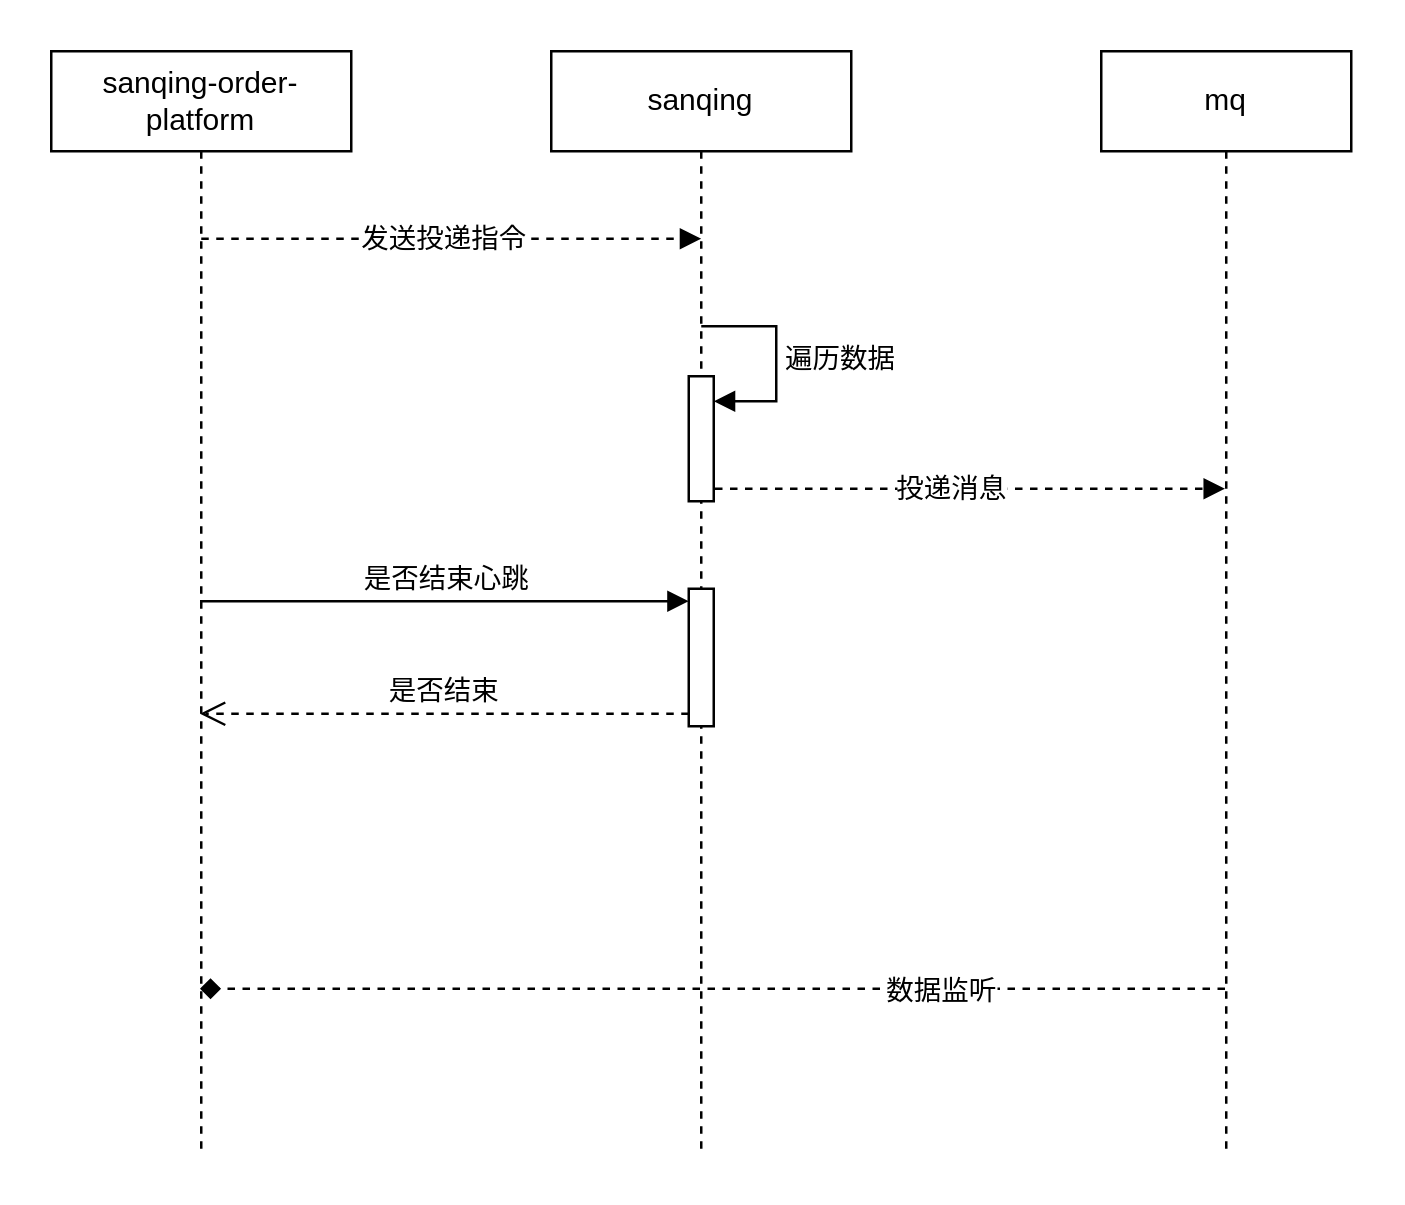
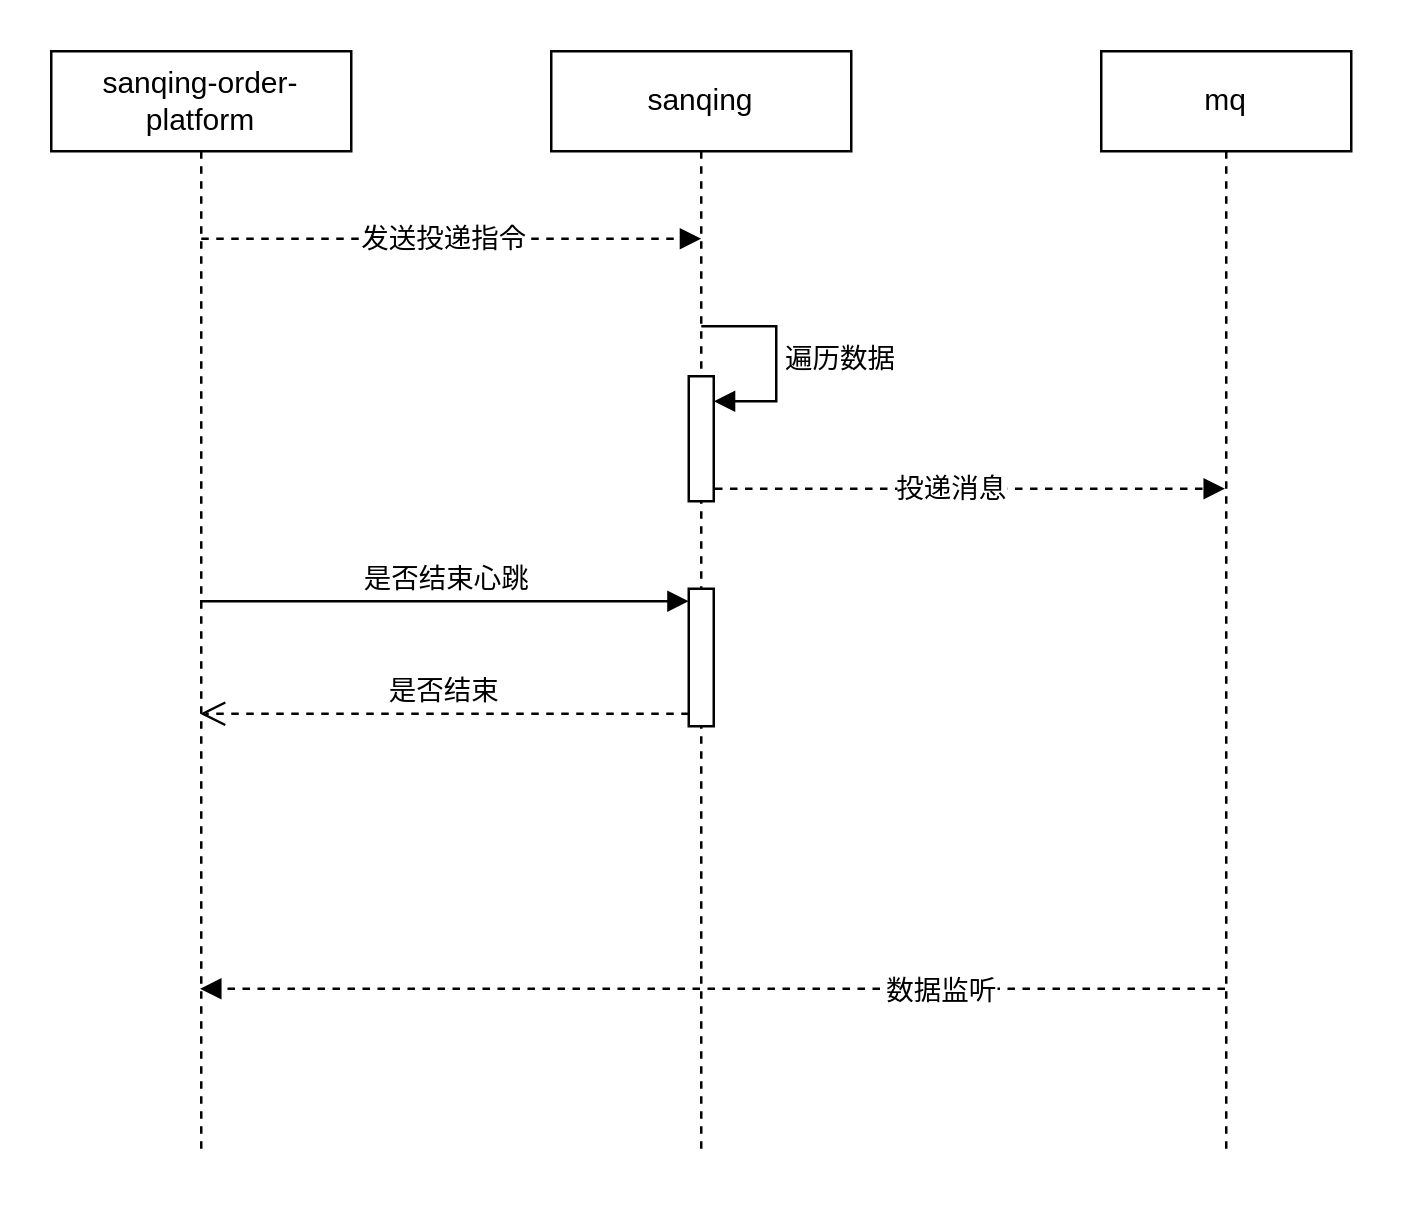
  <mxCell id="0" />
  <mxCell id="1" parent="0" />
  <mxCell id="2" value="" style="html=1;verticalAlign=bottom;endArrow=block;edgeStyle=elbowEdgeStyle;elbow=vertical;curved=0;rounded=0;dashed=1;" edge="1" parent="1" source="5" target="9"><mxGeometry width="80" relative="1" as="geometry"><mxPoint x="280" y="165" as="sourcePoint" /><mxPoint x="360" y="165" as="targetPoint" /><Array as="points"><mxPoint x="360" y="195" /><mxPoint x="450" y="165" /><mxPoint x="340" y="165" /><mxPoint x="350" y="165" /><mxPoint x="310" y="155" /><mxPoint x="320" y="155" /></Array></mxGeometry></mxCell>
  <mxCell id="3" value="投递消息" style="edgeLabel;html=1;align=center;verticalAlign=middle;resizable=0;points=[];" vertex="1" connectable="0" parent="2"><mxGeometry x="-0.043" y="2" relative="1" as="geometry"><mxPoint y="1" as="offset" /></mxGeometry></mxCell>
  <mxCell id="4" value="sanqing-order-platform&lt;br&gt;" style="shape=umlLifeline;perimeter=lifelinePerimeter;whiteSpace=wrap;html=1;container=1;dropTarget=0;collapsible=0;recursiveResize=0;outlineConnect=0;portConstraint=eastwest;newEdgeStyle={&quot;edgeStyle&quot;:&quot;elbowEdgeStyle&quot;,&quot;elbow&quot;:&quot;vertical&quot;,&quot;curved&quot;:0,&quot;rounded&quot;:0};" vertex="1" parent="1"><mxGeometry x="20" y="20" width="120" height="440" as="geometry" /></mxCell>
  <mxCell id="5" value="sanqing" style="shape=umlLifeline;perimeter=lifelinePerimeter;whiteSpace=wrap;html=1;container=1;dropTarget=0;collapsible=0;recursiveResize=0;outlineConnect=0;portConstraint=eastwest;newEdgeStyle={&quot;edgeStyle&quot;:&quot;elbowEdgeStyle&quot;,&quot;elbow&quot;:&quot;vertical&quot;,&quot;curved&quot;:0,&quot;rounded&quot;:0};" vertex="1" parent="1"><mxGeometry x="220" y="20" width="120" height="440" as="geometry" /></mxCell>
  <mxCell id="6" value="遍历数据" style="html=1;align=left;spacingLeft=2;endArrow=block;rounded=0;edgeStyle=orthogonalEdgeStyle;curved=0;rounded=0;" edge="1" target="8" parent="5"><mxGeometry relative="1" as="geometry"><mxPoint x="60" y="110" as="sourcePoint" /><Array as="points"><mxPoint x="90" y="140" /></Array></mxGeometry></mxCell>
  <mxCell id="7" value="" style="html=1;points=[];perimeter=orthogonalPerimeter;outlineConnect=0;targetShapes=umlLifeline;portConstraint=eastwest;newEdgeStyle={&quot;edgeStyle&quot;:&quot;elbowEdgeStyle&quot;,&quot;elbow&quot;:&quot;vertical&quot;,&quot;curved&quot;:0,&quot;rounded&quot;:0};" vertex="1" parent="5"><mxGeometry x="55" y="215" width="10" height="55" as="geometry" /></mxCell>
  <mxCell id="8" value="" style="html=1;points=[];perimeter=orthogonalPerimeter;outlineConnect=0;targetShapes=umlLifeline;portConstraint=eastwest;newEdgeStyle={&quot;edgeStyle&quot;:&quot;elbowEdgeStyle&quot;,&quot;elbow&quot;:&quot;vertical&quot;,&quot;curved&quot;:0,&quot;rounded&quot;:0};" vertex="1" parent="5"><mxGeometry x="55" y="130" width="10" height="50" as="geometry" /></mxCell>
  <mxCell id="9" value="mq" style="shape=umlLifeline;perimeter=lifelinePerimeter;whiteSpace=wrap;html=1;container=1;dropTarget=0;collapsible=0;recursiveResize=0;outlineConnect=0;portConstraint=eastwest;newEdgeStyle={&quot;edgeStyle&quot;:&quot;elbowEdgeStyle&quot;,&quot;elbow&quot;:&quot;vertical&quot;,&quot;curved&quot;:0,&quot;rounded&quot;:0};" vertex="1" parent="1"><mxGeometry x="440" y="20" width="100" height="440" as="geometry" /></mxCell>
- <mxCell id="10" value="" style="html=1;verticalAlign=bottom;endArrow=diamond;edgeStyle=elbowEdgeStyle;elbow=vertical;curved=0;rounded=0;dashed=1;" edge="1" parent="1" source="9" target="4"><mxGeometry width="80" relative="1" as="geometry"><mxPoint x="270" y="305" as="sourcePoint" /><mxPoint x="490" y="305" as="targetPoint" /><Array as="points"><mxPoint x="240" y="395" /><mxPoint x="500" y="305" /><mxPoint x="440" y="275" /><mxPoint x="330" y="275" /><mxPoint x="340" y="275" /><mxPoint x="300" y="265" /><mxPoint x="310" y="265" /></Array></mxGeometry></mxCell>
+ <mxCell id="10" value="" style="html=1;verticalAlign=bottom;endArrow=block;edgeStyle=elbowEdgeStyle;elbow=vertical;curved=0;rounded=0;dashed=1;" edge="1" parent="1" source="9" target="4"><mxGeometry width="80" relative="1" as="geometry"><mxPoint x="270" y="305" as="sourcePoint" /><mxPoint x="490" y="305" as="targetPoint" /><Array as="points"><mxPoint x="240" y="395" /><mxPoint x="500" y="305" /><mxPoint x="440" y="275" /><mxPoint x="330" y="275" /><mxPoint x="340" y="275" /><mxPoint x="300" y="265" /><mxPoint x="310" y="265" /></Array></mxGeometry></mxCell>
  <mxCell id="11" value="数据监听" style="edgeLabel;html=1;align=center;verticalAlign=middle;resizable=0;points=[];" vertex="1" connectable="0" parent="10"><mxGeometry x="-0.043" y="2" relative="1" as="geometry"><mxPoint x="82" y="-2" as="offset" /></mxGeometry></mxCell>
  <mxCell id="12" value="" style="html=1;verticalAlign=bottom;endArrow=block;edgeStyle=elbowEdgeStyle;elbow=vertical;curved=0;rounded=0;dashed=1;" edge="1" parent="1"><mxGeometry width="80" relative="1" as="geometry"><mxPoint x="80" y="95" as="sourcePoint" /><mxPoint x="280" y="95" as="targetPoint" /><Array as="points"><mxPoint x="160" y="95" /><mxPoint x="250" y="65" /><mxPoint x="140" y="65" /><mxPoint x="150" y="65" /><mxPoint x="110" y="55" /><mxPoint x="120" y="55" /></Array></mxGeometry></mxCell>
  <mxCell id="13" value="发送投递指令" style="edgeLabel;html=1;align=center;verticalAlign=middle;resizable=0;points=[];" vertex="1" connectable="0" parent="12"><mxGeometry x="-0.043" y="2" relative="1" as="geometry"><mxPoint y="1" as="offset" /></mxGeometry></mxCell>
  <mxCell id="14" value="是否结束心跳" style="html=1;verticalAlign=bottom;endArrow=block;edgeStyle=elbowEdgeStyle;elbow=vertical;curved=0;rounded=0;" edge="1" target="7" parent="1" source="4"><mxGeometry relative="1" as="geometry"><mxPoint x="205" y="235" as="sourcePoint" /><Array as="points"><mxPoint x="200" y="240" /></Array></mxGeometry></mxCell>
  <mxCell id="15" value="是否结束" style="html=1;verticalAlign=bottom;endArrow=open;dashed=1;endSize=8;edgeStyle=elbowEdgeStyle;elbow=vertical;curved=0;rounded=0;" edge="1" source="7" parent="1" target="4"><mxGeometry relative="1" as="geometry"><mxPoint x="205" y="310" as="targetPoint" /><Array as="points"><mxPoint x="240" y="285" /><mxPoint x="150" y="315" /></Array></mxGeometry></mxCell>
